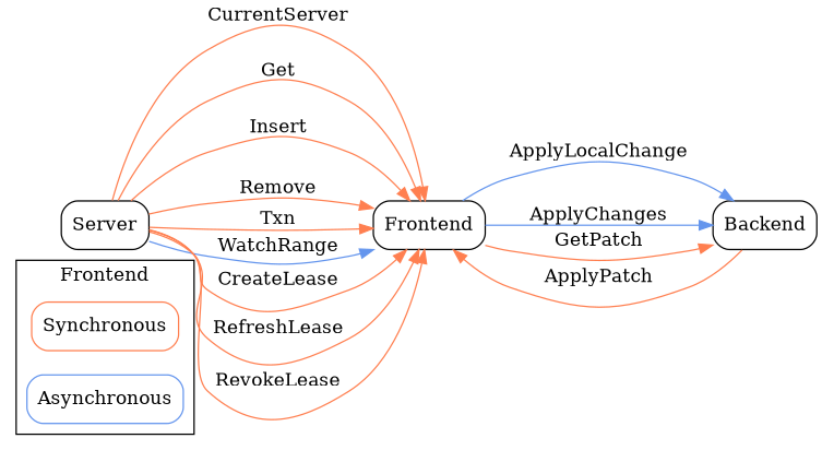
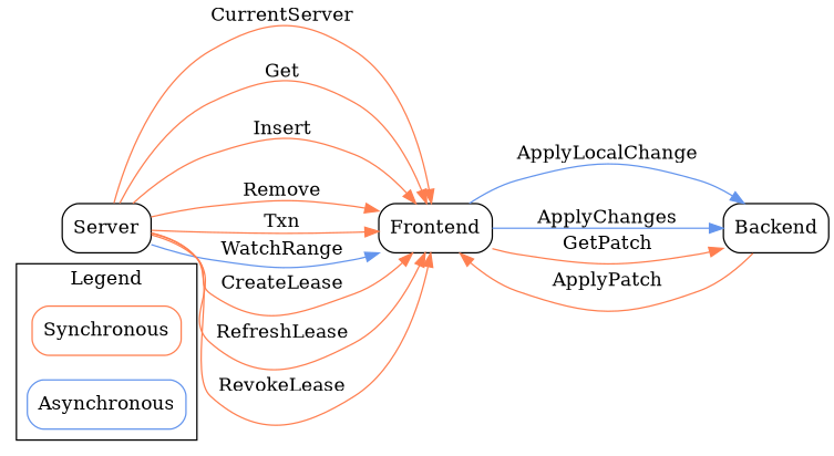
  digraph {
    rankdir=LR
    node [shape=rectangle style=rounded]
    edge [color=coral]
    n1 [color=coral label=Synchronous]
    n2 [color=cornflowerblue label=Asynchronous]
    n3 [label=Server]
    n4 [label=Frontend]
    n5 [label=Backend]
    subgraph cluster_1 {
-     label=Frontend
+     label=Legend
      n1
      n2
    }
    n3 -> n4 [label=CurrentServer]
    n3 -> n4 [label=Get]
    n3 -> n4 [label=Insert]
    n3 -> n4 [label=Remove]
    n3 -> n4 [label=Txn]
    n3 -> n4 [color=cornflowerblue label=WatchRange]
    n3 -> n4 [label=CreateLease]
    n3 -> n4 [label=RefreshLease]
    n3 -> n4 [label=RevokeLease]
    n4 -> n5 [color=cornflowerblue label=ApplyLocalChange]
    n4 -> n5 [color=cornflowerblue label=ApplyChanges]
    n4 -> n5 [label=GetPatch]
    n5 -> n4 [label=ApplyPatch]
  }
